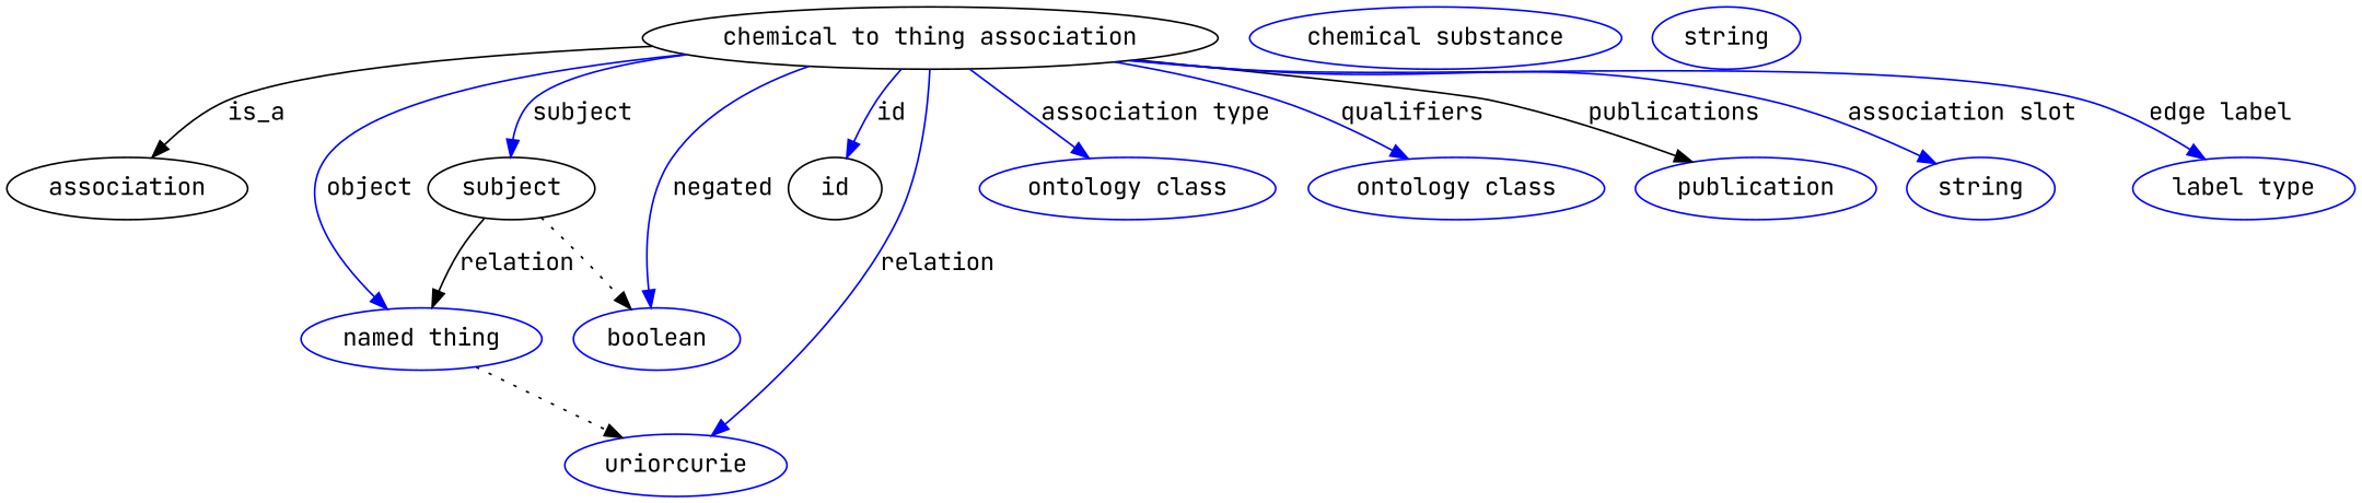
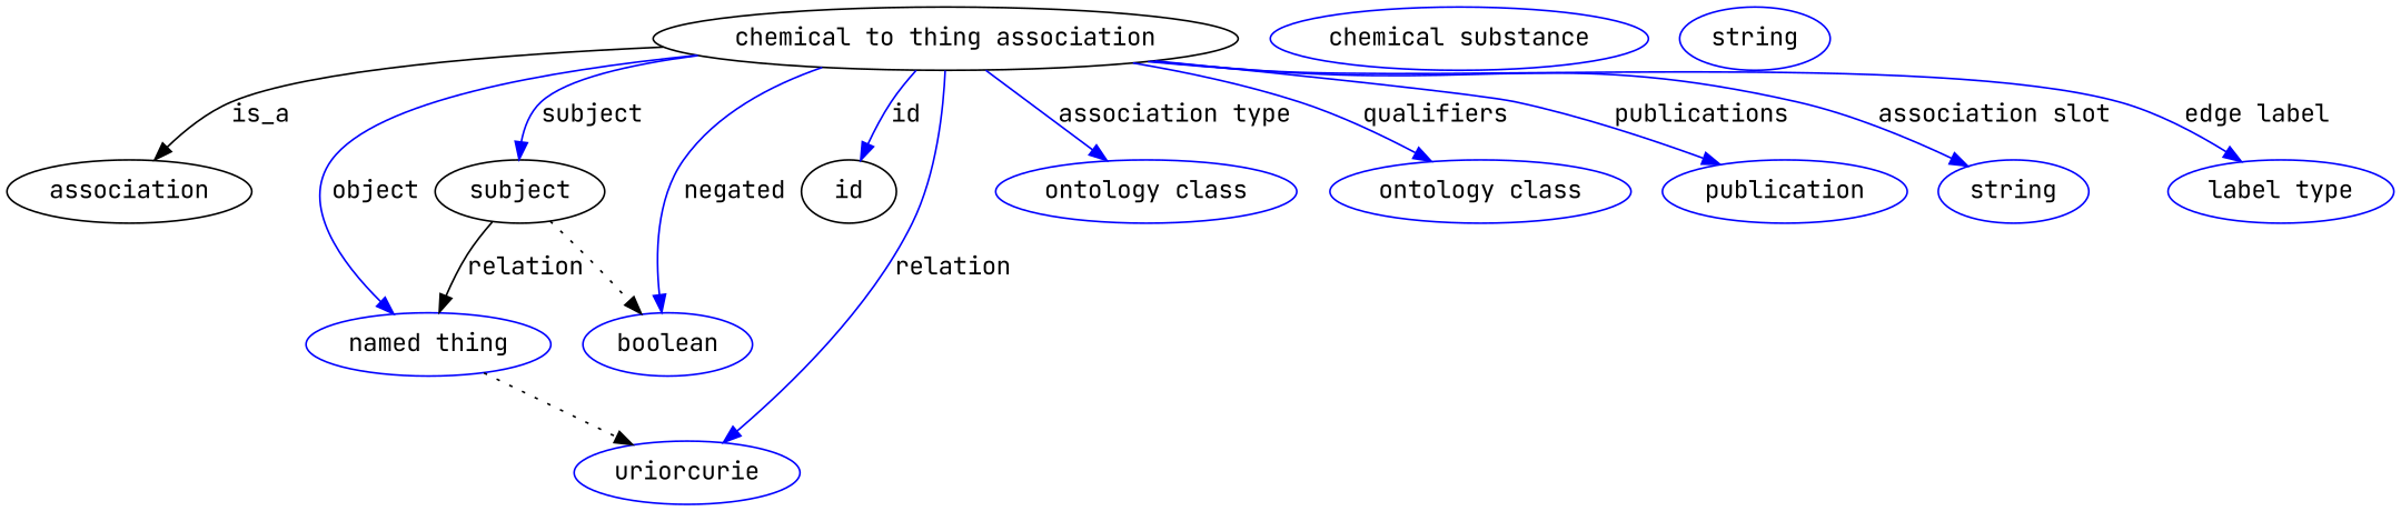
  digraph {
    fontname="JetBrains Mono"
    node [fontname="JetBrains Mono" color=blue]
    edge [fontname="JetBrains Mono" color=blue style=solid]
    n1 [height=0.5 label="chemical to thing association" width=3.1775 color=""]
    association [height=0.5 width=1.3902 color=""]
    subject [height=0.5 width=0.99297 color=""]
    n4 [height=0.5 label=uriorcurie width=1.2638]
    n5 [height=0.5 label="named thing" width=1.5346]
    id [height=0.5 width=0.75 color=""]
    n7 [height=0.5 label=boolean width=1.0652]
    n8 [height=0.5 label="ontology class" width=1.7151]
    n9 [height=0.5 label="ontology class" width=1.7151]
    n10 [height=0.5 label=publication width=1.3902]
    n11 [height=0.5 label=string width=0.84854]
    n12 [height=0.5 label="label type" width=1.2638]
    n13 [height=0.5 label="chemical substance" width=2.2026]
    n14 [height=0.5 label=string width=0.84854]
    n1 -> association [label=is_a color="" style=""]
    n1 -> subject [label=subject]
    n1 -> n4 [label=relation]
    n1 -> n5 [label=object]
    n1 -> id [label=id]
    n1 -> n7 [label=negated]
    n1 -> n8 [label="association type"]
    n1 -> n9 [label=qualifiers]
-   n1 -> n10 [color=black label=publications]
+   n1 -> n10 [label=publications]
    n1 -> n11 [label="association slot"]
    n1 -> n12 [label="edge label"]
    subject -> n5 [label=relation color="" style=""]
    subject -> n7 [style=dotted color=""]
    n5 -> n4 [style=dotted color=""]
  }
